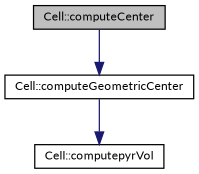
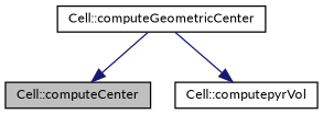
  digraph {
    fontname=Lato
    rankdir=TB
    node [color=black fillcolor=white fontname=Lato fontsize=10 shape=record style=filled]
    edge [color=midnightblue fontname=Lato fontsize=10 labelfontname=Helvetica labelfontsize=10 style=solid]
    n1 [fillcolor=grey75 fontcolor=black height=0.2 label="Cell::computeCenter" width=0.4]
    n2 [height=0.2 label="Cell::computeGeometricCenter" width=0.4]
    n3 [height=0.2 label="Cell::computepyrVol" width=0.4]
-   n1 -> n2
+   n2 -> n1
    n2 -> n3
  }
